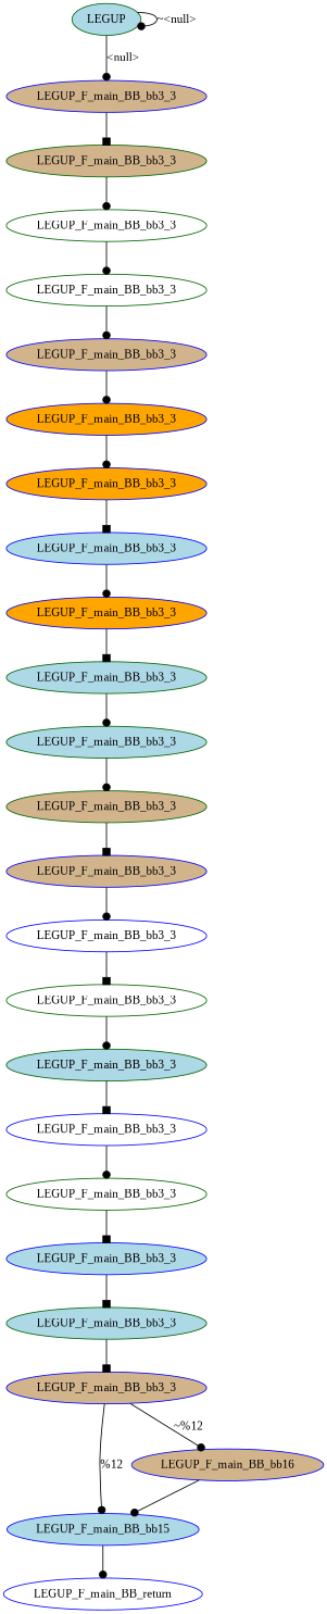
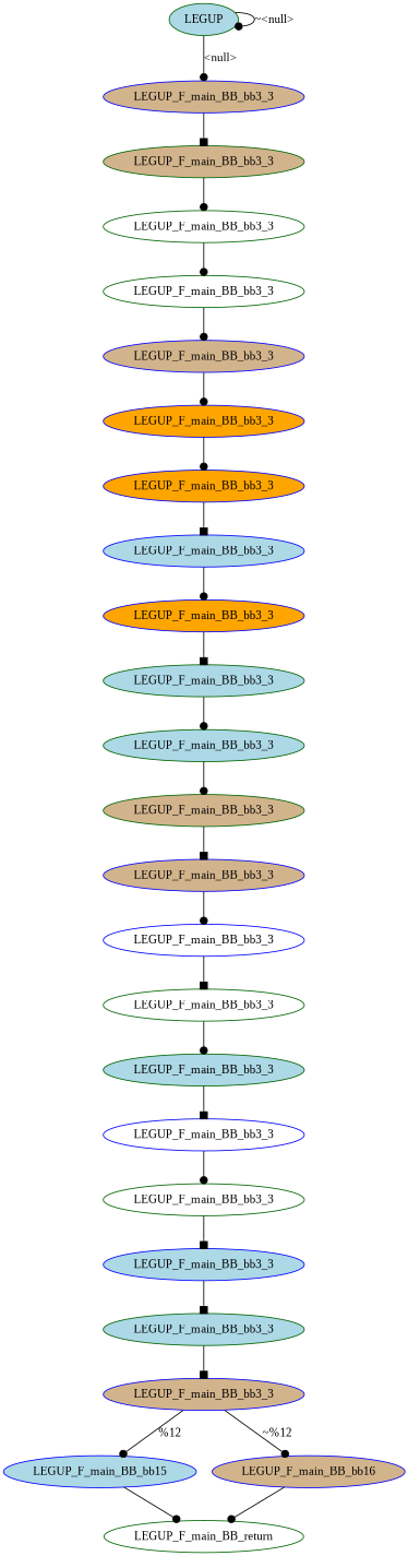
  digraph {
    fontname="Liberation Serif"
    node [color=blue fillcolor=lightblue fontname="Liberation Serif" style=filled]
    edge [arrowhead=dot fontname="Liberation Serif"]
    n1 [fillcolor=tan label=LEGUP_F_main_BB_bb3_3]
    n2 [color=darkgreen fillcolor=tan label=LEGUP_F_main_BB_bb3_3]
    n3 [color=darkgreen fillcolor=white label=LEGUP_F_main_BB_bb3_3]
    n4 [color=darkgreen label=LEGUP]
    n5 [color=darkgreen fillcolor=white label=LEGUP_F_main_BB_bb3_3]
    n6 [fillcolor=tan label=LEGUP_F_main_BB_bb3_3]
    n7 [fillcolor=orange label=LEGUP_F_main_BB_bb3_3]
    n8 [fillcolor=orange label=LEGUP_F_main_BB_bb3_3]
    n9 [label=LEGUP_F_main_BB_bb3_3]
    n10 [fillcolor=orange label=LEGUP_F_main_BB_bb3_3]
    n11 [color=darkgreen label=LEGUP_F_main_BB_bb3_3]
    n12 [color=darkgreen label=LEGUP_F_main_BB_bb3_3]
    n13 [color=darkgreen fillcolor=tan label=LEGUP_F_main_BB_bb3_3]
    n14 [fillcolor=tan label=LEGUP_F_main_BB_bb3_3]
    n15 [fillcolor=white label=LEGUP_F_main_BB_bb3_3]
    n16 [color=darkgreen fillcolor=white label=LEGUP_F_main_BB_bb3_3]
    n17 [color=darkgreen label=LEGUP_F_main_BB_bb3_3]
    n18 [fillcolor=white label=LEGUP_F_main_BB_bb3_3]
    n19 [color=darkgreen fillcolor=white label=LEGUP_F_main_BB_bb3_3]
    n20 [label=LEGUP_F_main_BB_bb3_3]
    n21 [color=darkgreen label=LEGUP_F_main_BB_bb3_3]
    n22 [fillcolor=tan label=LEGUP_F_main_BB_bb3_3]
    n23 [label=LEGUP_F_main_BB_bb15]
    n24 [fillcolor=tan label=LEGUP_F_main_BB_bb16]
-   n25 [fillcolor=white label=LEGUP_F_main_BB_return]
+   n25 [color=darkgreen fillcolor=white label=LEGUP_F_main_BB_return]
    n1 -> n2 [arrowhead=box]
    n2 -> n3
    n3 -> n5
    n4 -> n1 [label="<null>"]
    n4 -> n4 [label="~<null>"]
    n5 -> n6
    n6 -> n7
    n7 -> n8
    n8 -> n9 [arrowhead=box]
    n9 -> n10
    n10 -> n11 [arrowhead=box]
    n11 -> n12
    n12 -> n13
    n13 -> n14 [arrowhead=box]
    n14 -> n15
    n15 -> n16 [arrowhead=box]
    n16 -> n17
    n17 -> n18 [arrowhead=box]
    n18 -> n19
    n19 -> n20 [arrowhead=box]
    n20 -> n21 [arrowhead=box]
    n21 -> n22 [arrowhead=box]
    n22 -> n23 [label="%12"]
    n22 -> n24 [label="~%12"]
    n23 -> n25
-   n24 -> n23
+   n24 -> n25
  }
